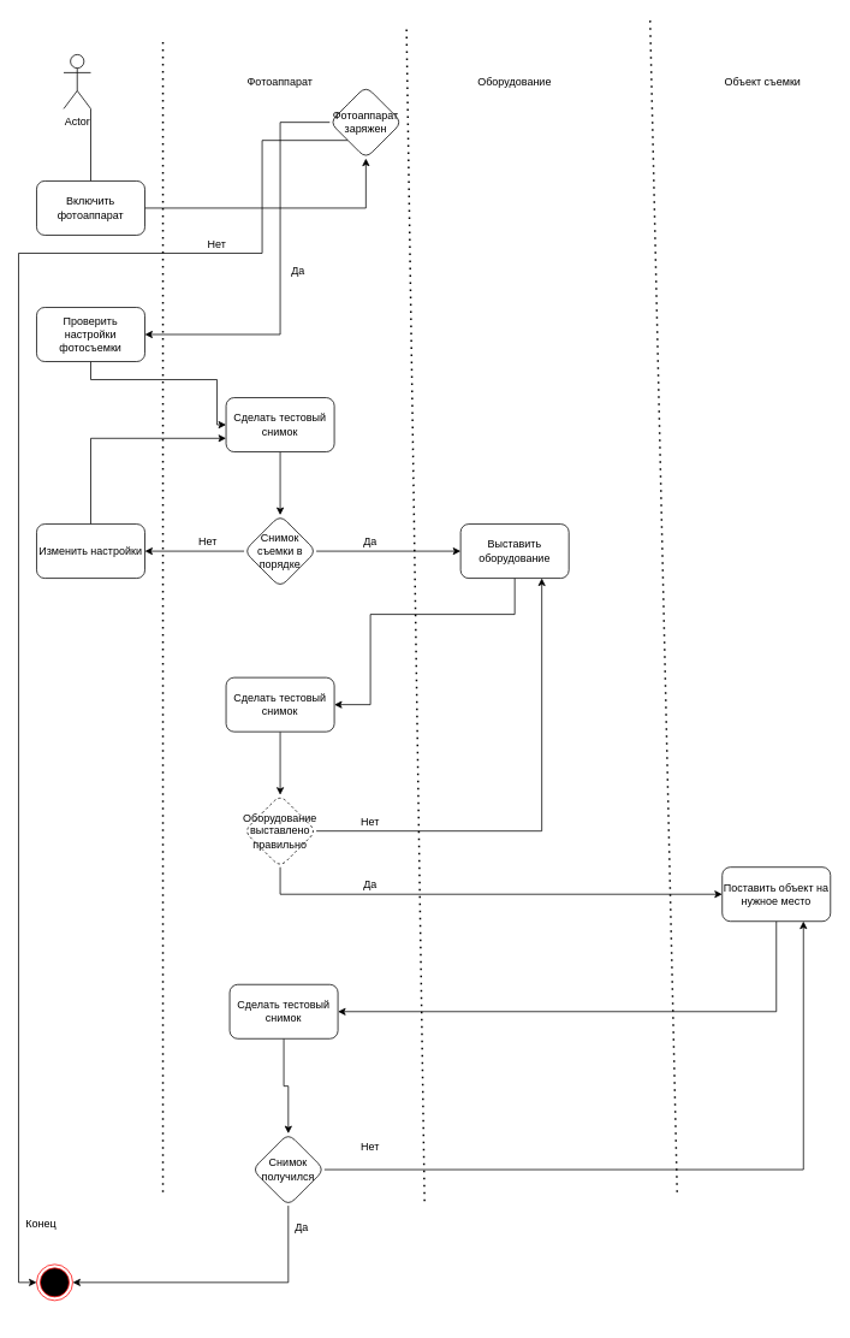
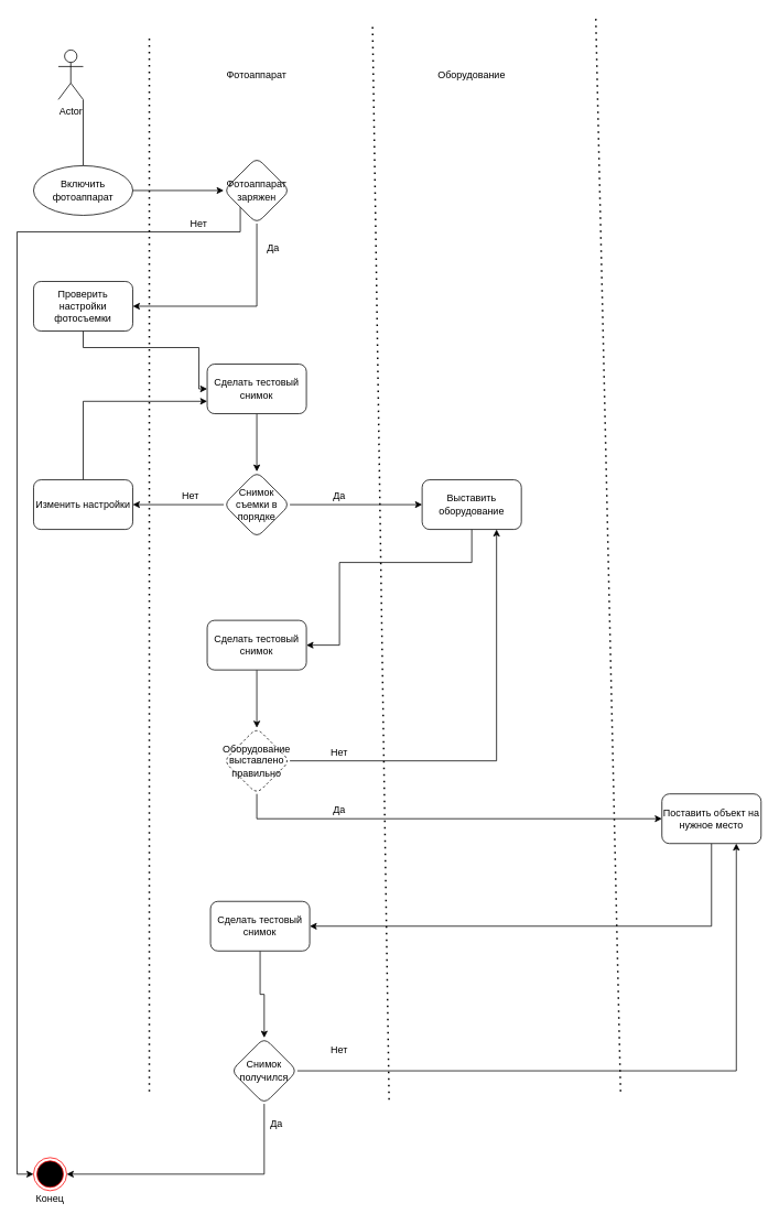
  <mxCell id="0" />
  <mxCell id="1" parent="0" />
  <mxCell id="2" style="edgeStyle=orthogonalEdgeStyle;rounded=0;orthogonalLoop=1;jettySize=auto;html=1;exitX=1;exitY=1;exitDx=0;exitDy=0;exitPerimeter=0;endArrow=none;" edge="1" parent="1" source="3" target="7"><mxGeometry relative="1" as="geometry"><mxPoint x="260" y="240" as="targetPoint" /></mxGeometry></mxCell>
  <mxCell id="3" value="Actor" style="shape=umlActor;verticalLabelPosition=bottom;verticalAlign=top;html=1;outlineConnect=0;" vertex="1" parent="1"><mxGeometry x="70" y="60" width="30" height="60" as="geometry" /></mxCell>
  <mxCell id="4" value="" style="endArrow=none;dashed=1;html=1;dashPattern=1 3;strokeWidth=2;" edge="1" parent="1"><mxGeometry width="50" height="50" relative="1" as="geometry"><mxPoint x="470" y="1330" as="sourcePoint" /><mxPoint x="450" y="30" as="targetPoint" /></mxGeometry></mxCell>
  <mxCell id="5" value="" style="endArrow=none;dashed=1;html=1;dashPattern=1 3;strokeWidth=2;" edge="1" parent="1"><mxGeometry width="50" height="50" relative="1" as="geometry"><mxPoint x="180" y="1320" as="sourcePoint" /><mxPoint x="180" y="40" as="targetPoint" /></mxGeometry></mxCell>
  <mxCell id="6" value="" style="edgeStyle=orthogonalEdgeStyle;rounded=0;orthogonalLoop=1;jettySize=auto;html=1;" edge="1" parent="1" source="7" target="12"><mxGeometry relative="1" as="geometry" /></mxCell>
- <mxCell id="7" value="Включить фотоаппарат" style="rounded=1;whiteSpace=wrap;html=1;" vertex="1" parent="1"><mxGeometry x="40" y="200" width="120" height="60" as="geometry" /></mxCell>
+ <mxCell id="7" value="Включить фотоаппарат" style="ellipse;whiteSpace=wrap;html=1;" vertex="1" parent="1"><mxGeometry x="40" y="200" width="120" height="60" as="geometry" /></mxCell>
  <mxCell id="8" value="Фотоаппарат" style="text;html=1;strokeColor=none;fillColor=none;align=center;verticalAlign=middle;whiteSpace=wrap;rounded=0;" vertex="1" parent="1"><mxGeometry x="290" y="80" width="40" height="20" as="geometry" /></mxCell>
  <mxCell id="9" value="Оборудование" style="text;html=1;strokeColor=none;fillColor=none;align=center;verticalAlign=middle;whiteSpace=wrap;rounded=0;" vertex="1" parent="1"><mxGeometry x="550" y="80" width="40" height="20" as="geometry" /></mxCell>
  <mxCell id="10" value="" style="edgeStyle=orthogonalEdgeStyle;rounded=0;orthogonalLoop=1;jettySize=auto;html=1;" edge="1" parent="1" source="12" target="14"><mxGeometry relative="1" as="geometry"><Array as="points"><mxPoint x="310" y="370" /></Array></mxGeometry></mxCell>
  <mxCell id="11" style="edgeStyle=orthogonalEdgeStyle;rounded=0;orthogonalLoop=1;jettySize=auto;html=1;exitX=0;exitY=1;exitDx=0;exitDy=0;entryX=0;entryY=0.5;entryDx=0;entryDy=0;" edge="1" parent="1" source="12" target="16"><mxGeometry relative="1" as="geometry"><mxPoint x="-10" y="330" as="targetPoint" /><Array as="points"><mxPoint x="290" y="280" /><mxPoint x="20" y="280" /><mxPoint x="20" y="1420" /></Array></mxGeometry></mxCell>
- <mxCell id="12" value="Фотоаппарат заряжен" style="rhombus;whiteSpace=wrap;html=1;rounded=1;" vertex="1" parent="1"><mxGeometry x="365" y="95" width="80" height="80" as="geometry" /></mxCell>
+ <mxCell id="12" value="Фотоаппарат заряжен" style="rhombus;whiteSpace=wrap;html=1;rounded=1;" vertex="1" parent="1"><mxGeometry x="270" y="190" width="80" height="80" as="geometry" /></mxCell>
  <mxCell id="13" value="" style="edgeStyle=orthogonalEdgeStyle;rounded=0;orthogonalLoop=1;jettySize=auto;html=1;entryX=0;entryY=0.5;entryDx=0;entryDy=0;" edge="1" parent="1" source="14" target="20"><mxGeometry relative="1" as="geometry"><mxPoint x="270" y="470" as="targetPoint" /><Array as="points"><mxPoint x="100" y="420" /><mxPoint x="240" y="420" /><mxPoint x="240" y="470" /></Array></mxGeometry></mxCell>
  <mxCell id="14" value="Проверить настройки фотосъемки" style="whiteSpace=wrap;html=1;rounded=1;" vertex="1" parent="1"><mxGeometry x="40" y="340" width="120" height="60" as="geometry" /></mxCell>
  <mxCell id="15" value="Да" style="text;html=1;strokeColor=none;fillColor=none;align=center;verticalAlign=middle;whiteSpace=wrap;rounded=0;" vertex="1" parent="1"><mxGeometry x="310" y="290" width="40" height="20" as="geometry" /></mxCell>
  <mxCell id="16" value="" style="ellipse;html=1;shape=endState;fillColor=#000000;strokeColor=#ff0000;" vertex="1" parent="1"><mxGeometry x="40" y="1400" width="40" height="40" as="geometry" /></mxCell>
- <mxCell id="17" value="Конец" style="text;html=1;strokeColor=none;fillColor=none;align=center;verticalAlign=middle;whiteSpace=wrap;rounded=0;" vertex="1" parent="1"><mxGeometry x="25" y="1345" width="40" height="20" as="geometry" /></mxCell>
+ <mxCell id="17" value="Конец" style="text;html=1;strokeColor=none;fillColor=none;align=center;verticalAlign=middle;whiteSpace=wrap;rounded=0;" vertex="1" parent="1"><mxGeometry x="40" y="1440" width="40" height="20" as="geometry" /></mxCell>
  <mxCell id="18" value="Нет" style="text;html=1;strokeColor=none;fillColor=none;align=center;verticalAlign=middle;whiteSpace=wrap;rounded=0;" vertex="1" parent="1"><mxGeometry x="220" y="260" width="40" height="20" as="geometry" /></mxCell>
  <mxCell id="19" value="" style="edgeStyle=orthogonalEdgeStyle;rounded=0;orthogonalLoop=1;jettySize=auto;html=1;" edge="1" parent="1" source="20" target="23"><mxGeometry relative="1" as="geometry" /></mxCell>
  <mxCell id="20" value="Сделать тестовый снимок" style="rounded=1;whiteSpace=wrap;html=1;" vertex="1" parent="1"><mxGeometry x="250" y="440" width="120" height="60" as="geometry" /></mxCell>
  <mxCell id="21" value="" style="edgeStyle=orthogonalEdgeStyle;rounded=0;orthogonalLoop=1;jettySize=auto;html=1;" edge="1" parent="1" source="23" target="25"><mxGeometry relative="1" as="geometry" /></mxCell>
  <mxCell id="22" value="" style="edgeStyle=orthogonalEdgeStyle;rounded=0;orthogonalLoop=1;jettySize=auto;html=1;" edge="1" parent="1" source="23" target="28"><mxGeometry relative="1" as="geometry" /></mxCell>
  <mxCell id="23" value="Снимок съемки в порядке" style="rhombus;whiteSpace=wrap;html=1;rounded=1;" vertex="1" parent="1"><mxGeometry x="270" y="570" width="80" height="80" as="geometry" /></mxCell>
  <mxCell id="24" style="edgeStyle=orthogonalEdgeStyle;rounded=0;orthogonalLoop=1;jettySize=auto;html=1;exitX=0.5;exitY=0;exitDx=0;exitDy=0;entryX=0;entryY=0.75;entryDx=0;entryDy=0;" edge="1" parent="1" source="25" target="20"><mxGeometry relative="1" as="geometry" /></mxCell>
  <mxCell id="25" value="Изменить настройки" style="whiteSpace=wrap;html=1;rounded=1;" vertex="1" parent="1"><mxGeometry x="40" y="580" width="120" height="60" as="geometry" /></mxCell>
  <mxCell id="26" value="Нет" style="text;html=1;strokeColor=none;fillColor=none;align=center;verticalAlign=middle;whiteSpace=wrap;rounded=0;" vertex="1" parent="1"><mxGeometry x="210" y="590" width="40" height="20" as="geometry" /></mxCell>
  <mxCell id="27" value="" style="edgeStyle=orthogonalEdgeStyle;rounded=0;orthogonalLoop=1;jettySize=auto;html=1;" edge="1" parent="1" source="28" target="31"><mxGeometry relative="1" as="geometry"><Array as="points"><mxPoint x="570" y="680" /><mxPoint x="410" y="680" /><mxPoint x="410" y="780" /></Array></mxGeometry></mxCell>
  <mxCell id="28" value="Выставить оборудование" style="whiteSpace=wrap;html=1;rounded=1;" vertex="1" parent="1"><mxGeometry x="510" y="580" width="120" height="60" as="geometry" /></mxCell>
  <mxCell id="29" value="Да" style="text;html=1;strokeColor=none;fillColor=none;align=center;verticalAlign=middle;whiteSpace=wrap;rounded=0;" vertex="1" parent="1"><mxGeometry x="390" y="590" width="40" height="20" as="geometry" /></mxCell>
  <mxCell id="30" value="" style="edgeStyle=orthogonalEdgeStyle;rounded=0;orthogonalLoop=1;jettySize=auto;html=1;" edge="1" parent="1" source="31" target="34"><mxGeometry relative="1" as="geometry" /></mxCell>
  <mxCell id="31" value="&lt;span&gt;Сделать тестовый снимок&lt;/span&gt;" style="whiteSpace=wrap;html=1;rounded=1;" vertex="1" parent="1"><mxGeometry x="250" y="750" width="120" height="60" as="geometry" /></mxCell>
  <mxCell id="32" style="edgeStyle=orthogonalEdgeStyle;rounded=0;orthogonalLoop=1;jettySize=auto;html=1;exitX=1;exitY=0.5;exitDx=0;exitDy=0;entryX=0.75;entryY=1;entryDx=0;entryDy=0;" edge="1" parent="1" source="34" target="28"><mxGeometry relative="1" as="geometry" /></mxCell>
  <mxCell id="33" value="" style="edgeStyle=orthogonalEdgeStyle;rounded=0;orthogonalLoop=1;jettySize=auto;html=1;" edge="1" parent="1" source="34" target="39"><mxGeometry relative="1" as="geometry"><Array as="points"><mxPoint x="310" y="990" /></Array></mxGeometry></mxCell>
  <mxCell id="34" value="Оборудование выставлено правильно" style="rhombus;whiteSpace=wrap;html=1;rounded=1;dashed=1;" vertex="1" parent="1"><mxGeometry x="270" y="880" width="80" height="80" as="geometry" /></mxCell>
  <mxCell id="35" value="Нет" style="text;html=1;strokeColor=none;fillColor=none;align=center;verticalAlign=middle;whiteSpace=wrap;rounded=0;" vertex="1" parent="1"><mxGeometry x="390" y="900" width="40" height="20" as="geometry" /></mxCell>
- <mxCell id="36" value="Объект съемки" style="text;html=1;strokeColor=none;fillColor=none;align=center;verticalAlign=middle;whiteSpace=wrap;rounded=0;" vertex="1" parent="1"><mxGeometry x="800" y="80" width="90" height="20" as="geometry" /></mxCell>
  <mxCell id="37" value="" style="endArrow=none;dashed=1;html=1;dashPattern=1 3;strokeWidth=2;" edge="1" parent="1"><mxGeometry width="50" height="50" relative="1" as="geometry"><mxPoint x="750" y="1320" as="sourcePoint" /><mxPoint x="720" y="20" as="targetPoint" /></mxGeometry></mxCell>
  <mxCell id="38" value="" style="edgeStyle=orthogonalEdgeStyle;rounded=0;orthogonalLoop=1;jettySize=auto;html=1;entryX=1;entryY=0.5;entryDx=0;entryDy=0;" edge="1" parent="1" source="39" target="42"><mxGeometry relative="1" as="geometry"><Array as="points"><mxPoint x="860" y="1120" /></Array></mxGeometry></mxCell>
  <mxCell id="39" value="Поставить объект на нужное место" style="whiteSpace=wrap;html=1;rounded=1;" vertex="1" parent="1"><mxGeometry x="800" y="960" width="120" height="60" as="geometry" /></mxCell>
  <mxCell id="40" value="Да" style="text;html=1;strokeColor=none;fillColor=none;align=center;verticalAlign=middle;whiteSpace=wrap;rounded=0;" vertex="1" parent="1"><mxGeometry x="390" y="970" width="40" height="20" as="geometry" /></mxCell>
  <mxCell id="41" value="" style="edgeStyle=orthogonalEdgeStyle;rounded=0;orthogonalLoop=1;jettySize=auto;html=1;" edge="1" parent="1" source="42" target="45"><mxGeometry relative="1" as="geometry" /></mxCell>
  <mxCell id="42" value="Сделать тестовый снимок" style="whiteSpace=wrap;html=1;rounded=1;" vertex="1" parent="1"><mxGeometry x="254" y="1090" width="120" height="60" as="geometry" /></mxCell>
  <mxCell id="43" style="edgeStyle=orthogonalEdgeStyle;rounded=0;orthogonalLoop=1;jettySize=auto;html=1;exitX=0.5;exitY=1;exitDx=0;exitDy=0;entryX=1;entryY=0.5;entryDx=0;entryDy=0;" edge="1" parent="1" source="45" target="16"><mxGeometry relative="1" as="geometry" /></mxCell>
  <mxCell id="44" style="edgeStyle=orthogonalEdgeStyle;rounded=0;orthogonalLoop=1;jettySize=auto;html=1;exitX=1;exitY=0.5;exitDx=0;exitDy=0;entryX=0.75;entryY=1;entryDx=0;entryDy=0;" edge="1" parent="1" source="45" target="39"><mxGeometry relative="1" as="geometry" /></mxCell>
  <mxCell id="45" value="Снимок получился" style="rhombus;whiteSpace=wrap;html=1;rounded=1;" vertex="1" parent="1"><mxGeometry x="279" y="1255" width="80" height="80" as="geometry" /></mxCell>
  <mxCell id="46" value="Да" style="text;html=1;strokeColor=none;fillColor=none;align=center;verticalAlign=middle;whiteSpace=wrap;rounded=0;" vertex="1" parent="1"><mxGeometry x="314" y="1350" width="40" height="20" as="geometry" /></mxCell>
  <mxCell id="47" value="Нет" style="text;html=1;strokeColor=none;fillColor=none;align=center;verticalAlign=middle;whiteSpace=wrap;rounded=0;" vertex="1" parent="1"><mxGeometry x="390" y="1260" width="40" height="20" as="geometry" /></mxCell>
